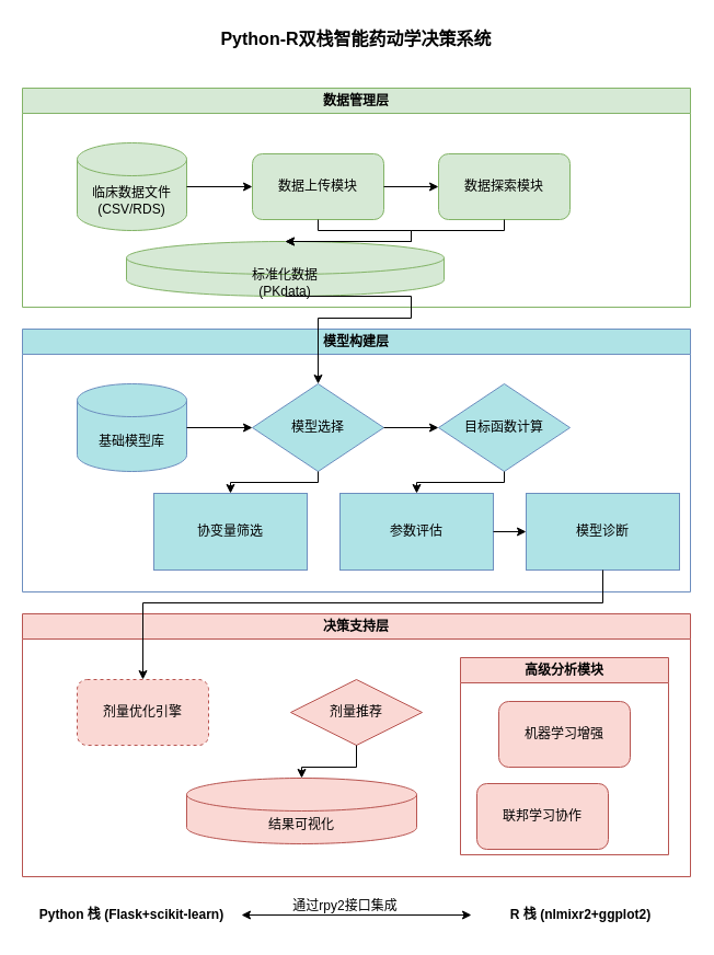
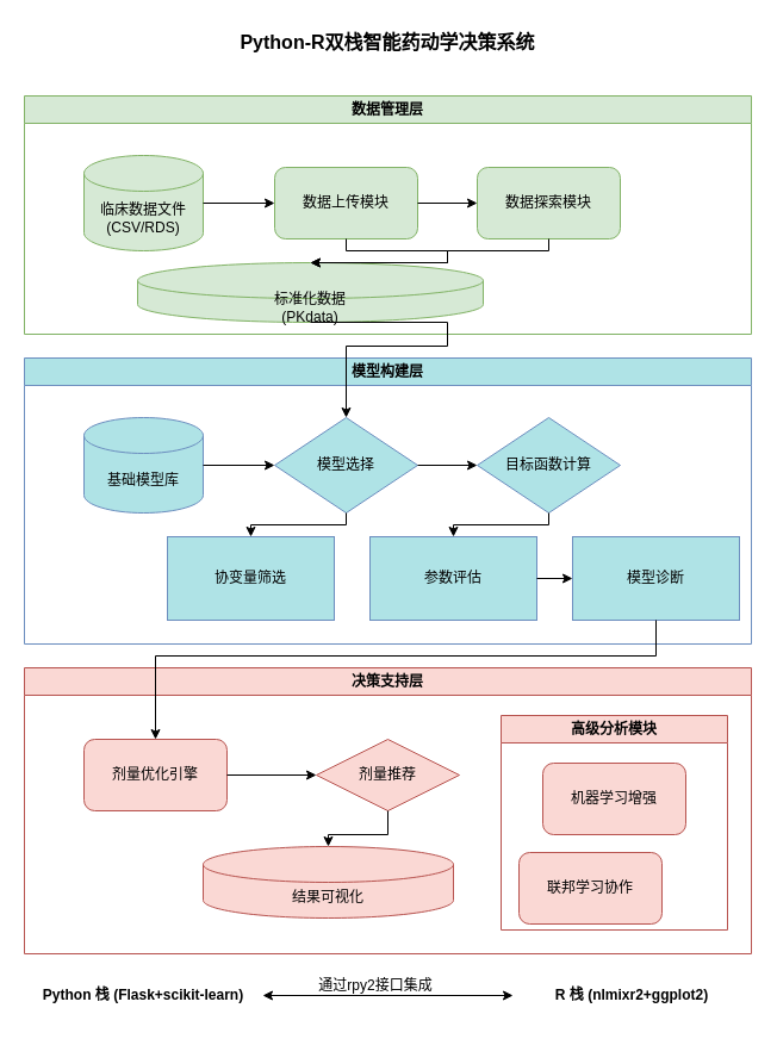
  <mxCell id="0" />
  <mxCell id="1" parent="0" />
  <mxCell id="2" value="Python-R双栈智能药动学决策系统" style="text;html=1;strokeColor=none;fillColor=none;align=center;verticalAlign=middle;whiteSpace=wrap;rounded=0;fontSize=16;fontStyle=1" parent="1" vertex="1"><mxGeometry x="150" y="20" width="350" height="30" as="geometry" /></mxCell>
  <mxCell id="3" value="数据管理层" style="swimlane;whiteSpace=wrap;html=1;fillColor=#D6E9D5;strokeColor=#82b366;" parent="1" vertex="1"><mxGeometry x="20" y="80" width="610" height="200" as="geometry" /></mxCell>
  <mxCell id="4" value="临床数据文件&#10;(CSV/RDS)" style="shape=cylinder3;whiteSpace=wrap;html=1;boundedLbl=1;backgroundOutline=1;size=15;fillColor=#D6E9D5;strokeColor=#82b366;" parent="3" vertex="1"><mxGeometry x="50" y="50" width="100" height="80" as="geometry" /></mxCell>
  <mxCell id="5" value="数据上传模块" style="rounded=1;whiteSpace=wrap;html=1;fillColor=#D6E9D5;strokeColor=#82b366;" parent="3" vertex="1"><mxGeometry x="210" y="60" width="120" height="60" as="geometry" /></mxCell>
  <mxCell id="6" value="数据探索模块" style="rounded=1;whiteSpace=wrap;html=1;fillColor=#D6E9D5;strokeColor=#82b366;" parent="3" vertex="1"><mxGeometry x="380" y="60" width="120" height="60" as="geometry" /></mxCell>
  <mxCell id="7" value="标准化数据&#10;(PKdata)" style="shape=cylinder3;whiteSpace=wrap;html=1;boundedLbl=1;backgroundOutline=1;size=15;fillColor=#D6E9D5;strokeColor=#82b366;" parent="3" vertex="1"><mxGeometry x="95" y="140" width="290" height="50" as="geometry" /></mxCell>
  <mxCell id="8" style="edgeStyle=orthogonalEdgeStyle;rounded=0;orthogonalLoop=1;jettySize=auto;html=1;exitX=1;exitY=0.5;exitDx=0;exitDy=0;entryX=0;entryY=0.5;entryDx=0;entryDy=0;" parent="3" source="4" target="5" edge="1"><mxGeometry relative="1" as="geometry" /></mxCell>
  <mxCell id="9" style="edgeStyle=orthogonalEdgeStyle;rounded=0;orthogonalLoop=1;jettySize=auto;html=1;exitX=1;exitY=0.5;exitDx=0;exitDy=0;entryX=0;entryY=0.5;entryDx=0;entryDy=0;" parent="3" source="5" target="6" edge="1"><mxGeometry relative="1" as="geometry" /></mxCell>
  <mxCell id="10" style="edgeStyle=orthogonalEdgeStyle;rounded=0;orthogonalLoop=1;jettySize=auto;html=1;exitX=0.5;exitY=1;exitDx=0;exitDy=0;entryX=0.5;entryY=0;entryDx=0;entryDy=0;entryPerimeter=0;" parent="3" source="5" target="7" edge="1"><mxGeometry relative="1" as="geometry"><Array as="points"><mxPoint x="270" y="130" /><mxPoint x="355" y="130" /></Array></mxGeometry></mxCell>
  <mxCell id="11" style="edgeStyle=orthogonalEdgeStyle;rounded=0;orthogonalLoop=1;jettySize=auto;html=1;exitX=0.5;exitY=1;exitDx=0;exitDy=0;entryX=0.5;entryY=0;entryDx=0;entryDy=0;entryPerimeter=0;" parent="3" source="6" target="7" edge="1"><mxGeometry relative="1" as="geometry"><Array as="points"><mxPoint x="440" y="130" /><mxPoint x="355" y="130" /></Array></mxGeometry></mxCell>
  <mxCell id="12" value="模型构建层" style="swimlane;whiteSpace=wrap;html=1;fillColor=#AFE3E6;strokeColor=#6c8ebf;" parent="1" vertex="1"><mxGeometry x="20" y="300" width="610" height="240" as="geometry" /></mxCell>
  <mxCell id="13" value="基础模型库" style="shape=cylinder3;whiteSpace=wrap;html=1;boundedLbl=1;backgroundOutline=1;size=15;fillColor=#AFE3E6;strokeColor=#6c8ebf;" parent="12" vertex="1"><mxGeometry x="50" y="50" width="100" height="80" as="geometry" /></mxCell>
  <mxCell id="14" value="模型选择" style="rhombus;whiteSpace=wrap;html=1;fillColor=#AFE3E6;strokeColor=#6c8ebf;" parent="12" vertex="1"><mxGeometry x="210" y="50" width="120" height="80" as="geometry" /></mxCell>
  <mxCell id="15" value="目标函数计算" style="rhombus;whiteSpace=wrap;html=1;fillColor=#AFE3E6;strokeColor=#6c8ebf;" parent="12" vertex="1"><mxGeometry x="380" y="50" width="120" height="80" as="geometry" /></mxCell>
  <mxCell id="16" value="协变量筛选" style="hexagon;whiteSpace=wrap;html=1;fillColor=#AFE3E6;strokeColor=#6c8ebf;" parent="12" vertex="1"><mxGeometry x="120" y="150" width="140" height="70" as="geometry" /></mxCell>
  <mxCell id="17" value="参数评估" style="hexagon;whiteSpace=wrap;html=1;fillColor=#AFE3E6;strokeColor=#6c8ebf;" parent="12" vertex="1"><mxGeometry x="290" y="150" width="140" height="70" as="geometry" /></mxCell>
  <mxCell id="18" value="模型诊断" style="hexagon;whiteSpace=wrap;html=1;fillColor=#AFE3E6;strokeColor=#6c8ebf;" parent="12" vertex="1"><mxGeometry x="460" y="150" width="140" height="70" as="geometry" /></mxCell>
  <mxCell id="19" style="edgeStyle=orthogonalEdgeStyle;rounded=0;orthogonalLoop=1;jettySize=auto;html=1;exitX=1;exitY=0.5;exitDx=0;exitDy=0;entryX=0;entryY=0.5;entryDx=0;entryDy=0;" parent="12" source="13" target="14" edge="1"><mxGeometry relative="1" as="geometry" /></mxCell>
  <mxCell id="20" style="edgeStyle=orthogonalEdgeStyle;rounded=0;orthogonalLoop=1;jettySize=auto;html=1;exitX=1;exitY=0.5;exitDx=0;exitDy=0;entryX=0;entryY=0.5;entryDx=0;entryDy=0;" parent="12" source="14" target="15" edge="1"><mxGeometry relative="1" as="geometry" /></mxCell>
  <mxCell id="21" style="edgeStyle=orthogonalEdgeStyle;rounded=0;orthogonalLoop=1;jettySize=auto;html=1;exitX=0.5;exitY=1;exitDx=0;exitDy=0;entryX=0.5;entryY=0;entryDx=0;entryDy=0;" parent="12" source="14" target="16" edge="1"><mxGeometry relative="1" as="geometry"><Array as="points"><mxPoint x="270" y="140" /><mxPoint x="190" y="140" /></Array></mxGeometry></mxCell>
  <mxCell id="22" style="edgeStyle=orthogonalEdgeStyle;rounded=0;orthogonalLoop=1;jettySize=auto;html=1;exitX=0.5;exitY=1;exitDx=0;exitDy=0;entryX=0.5;entryY=0;entryDx=0;entryDy=0;" parent="12" source="15" target="17" edge="1"><mxGeometry relative="1" as="geometry"><Array as="points"><mxPoint x="440" y="140" /><mxPoint x="360" y="140" /></Array></mxGeometry></mxCell>
  <mxCell id="23" style="edgeStyle=orthogonalEdgeStyle;rounded=0;orthogonalLoop=1;jettySize=auto;html=1;exitX=1;exitY=0.5;exitDx=0;exitDy=0;entryX=0;entryY=0.5;entryDx=0;entryDy=0;" parent="12" source="17" target="18" edge="1"><mxGeometry relative="1" as="geometry" /></mxCell>
  <mxCell id="24" value="决策支持层" style="swimlane;whiteSpace=wrap;html=1;fillColor=#FAD8D4;strokeColor=#b85450;" parent="1" vertex="1"><mxGeometry x="20" y="560" width="610" height="240" as="geometry" /></mxCell>
- <mxCell id="25" value="剂量优化引擎" style="rounded=1;whiteSpace=wrap;html=1;fillColor=#FAD8D4;strokeColor=#b85450;dashed=1;" parent="24" vertex="1"><mxGeometry x="50" y="60" width="120" height="60" as="geometry" /></mxCell>
+ <mxCell id="25" value="剂量优化引擎" style="rounded=1;whiteSpace=wrap;html=1;fillColor=#FAD8D4;strokeColor=#b85450;" parent="24" vertex="1"><mxGeometry x="50" y="60" width="120" height="60" as="geometry" /></mxCell>
  <mxCell id="26" value="剂量推荐" style="rhombus;whiteSpace=wrap;html=1;fillColor=#FAD8D4;strokeColor=#b85450;" parent="24" vertex="1"><mxGeometry x="245" y="60" width="120" height="60" as="geometry" /></mxCell>
  <mxCell id="27" value="高级分析模块" style="swimlane;whiteSpace=wrap;html=1;fillColor=#FAD8D4;strokeColor=#b85450;" parent="24" vertex="1"><mxGeometry x="400" y="40" width="190" height="180" as="geometry" /></mxCell>
  <mxCell id="28" value="机器学习增强" style="rounded=1;whiteSpace=wrap;html=1;fillColor=#FAD8D4;strokeColor=#b85450;" parent="27" vertex="1"><mxGeometry x="35" y="40" width="120" height="60" as="geometry" /></mxCell>
  <mxCell id="29" value="联邦学习协作" style="rounded=1;whiteSpace=wrap;html=1;fillColor=#FAD8D4;strokeColor=#b85450;" parent="27" vertex="1"><mxGeometry x="15" y="115" width="120" height="60" as="geometry" /></mxCell>
  <mxCell id="30" value="结果可视化" style="shape=cylinder3;whiteSpace=wrap;html=1;boundedLbl=1;backgroundOutline=1;size=15;fillColor=#FAD8D4;strokeColor=#b85450;" parent="24" vertex="1"><mxGeometry x="150" y="150" width="210" height="60" as="geometry" /></mxCell>
+ <mxCell id="31" style="edgeStyle=orthogonalEdgeStyle;rounded=0;orthogonalLoop=1;jettySize=auto;html=1;exitX=1;exitY=0.5;exitDx=0;exitDy=0;entryX=0;entryY=0.5;entryDx=0;entryDy=0;" parent="24" source="25" target="26" edge="1"><mxGeometry relative="1" as="geometry" /></mxCell>
  <mxCell id="32" style="edgeStyle=orthogonalEdgeStyle;rounded=0;orthogonalLoop=1;jettySize=auto;html=1;exitX=0.5;exitY=1;exitDx=0;exitDy=0;entryX=0.5;entryY=0;entryDx=0;entryDy=0;entryPerimeter=0;" parent="24" source="26" target="30" edge="1"><mxGeometry relative="1" as="geometry" /></mxCell>
  <mxCell id="33" style="edgeStyle=orthogonalEdgeStyle;rounded=0;orthogonalLoop=1;jettySize=auto;html=1;exitX=0.5;exitY=1;exitDx=0;exitDy=0;entryX=0.5;entryY=0;entryDx=0;entryDy=0;" parent="1" source="7" target="14" edge="1"><mxGeometry relative="1" as="geometry"><Array as="points"><mxPoint x="375" y="290" /><mxPoint x="290" y="290" /></Array></mxGeometry></mxCell>
  <mxCell id="34" style="edgeStyle=orthogonalEdgeStyle;rounded=0;orthogonalLoop=1;jettySize=auto;html=1;exitX=0.5;exitY=1;exitDx=0;exitDy=0;entryX=0.5;entryY=0;entryDx=0;entryDy=0;" parent="1" source="18" target="25" edge="1"><mxGeometry relative="1" as="geometry"><Array as="points"><mxPoint x="550" y="550" /><mxPoint x="130" y="550" /></Array></mxGeometry></mxCell>
  <mxCell id="35" value="Python 栈 (Flask+scikit-learn)" style="text;html=1;strokeColor=none;fillColor=none;align=center;verticalAlign=middle;whiteSpace=wrap;rounded=0;fontSize=12;fontStyle=1" parent="1" vertex="1"><mxGeometry x="20" y="820" width="200" height="30" as="geometry" /></mxCell>
  <mxCell id="36" value="R 栈 (nlmixr2+ggplot2)" style="text;html=1;strokeColor=none;fillColor=none;align=center;verticalAlign=middle;whiteSpace=wrap;rounded=0;fontSize=12;fontStyle=1" parent="1" vertex="1"><mxGeometry x="430" y="820" width="200" height="30" as="geometry" /></mxCell>
  <mxCell id="37" style="edgeStyle=orthogonalEdgeStyle;rounded=0;orthogonalLoop=1;jettySize=auto;html=1;startArrow=classic;startFill=1;" parent="1" source="35" target="36" edge="1"><mxGeometry relative="1" as="geometry" /></mxCell>
  <mxCell id="38" value="通过rpy2接口集成" style="text;html=1;strokeColor=none;fillColor=none;align=center;verticalAlign=middle;whiteSpace=wrap;rounded=0;" parent="1" vertex="1"><mxGeometry x="245" y="812" width="140" height="30" as="geometry" /></mxCell>
